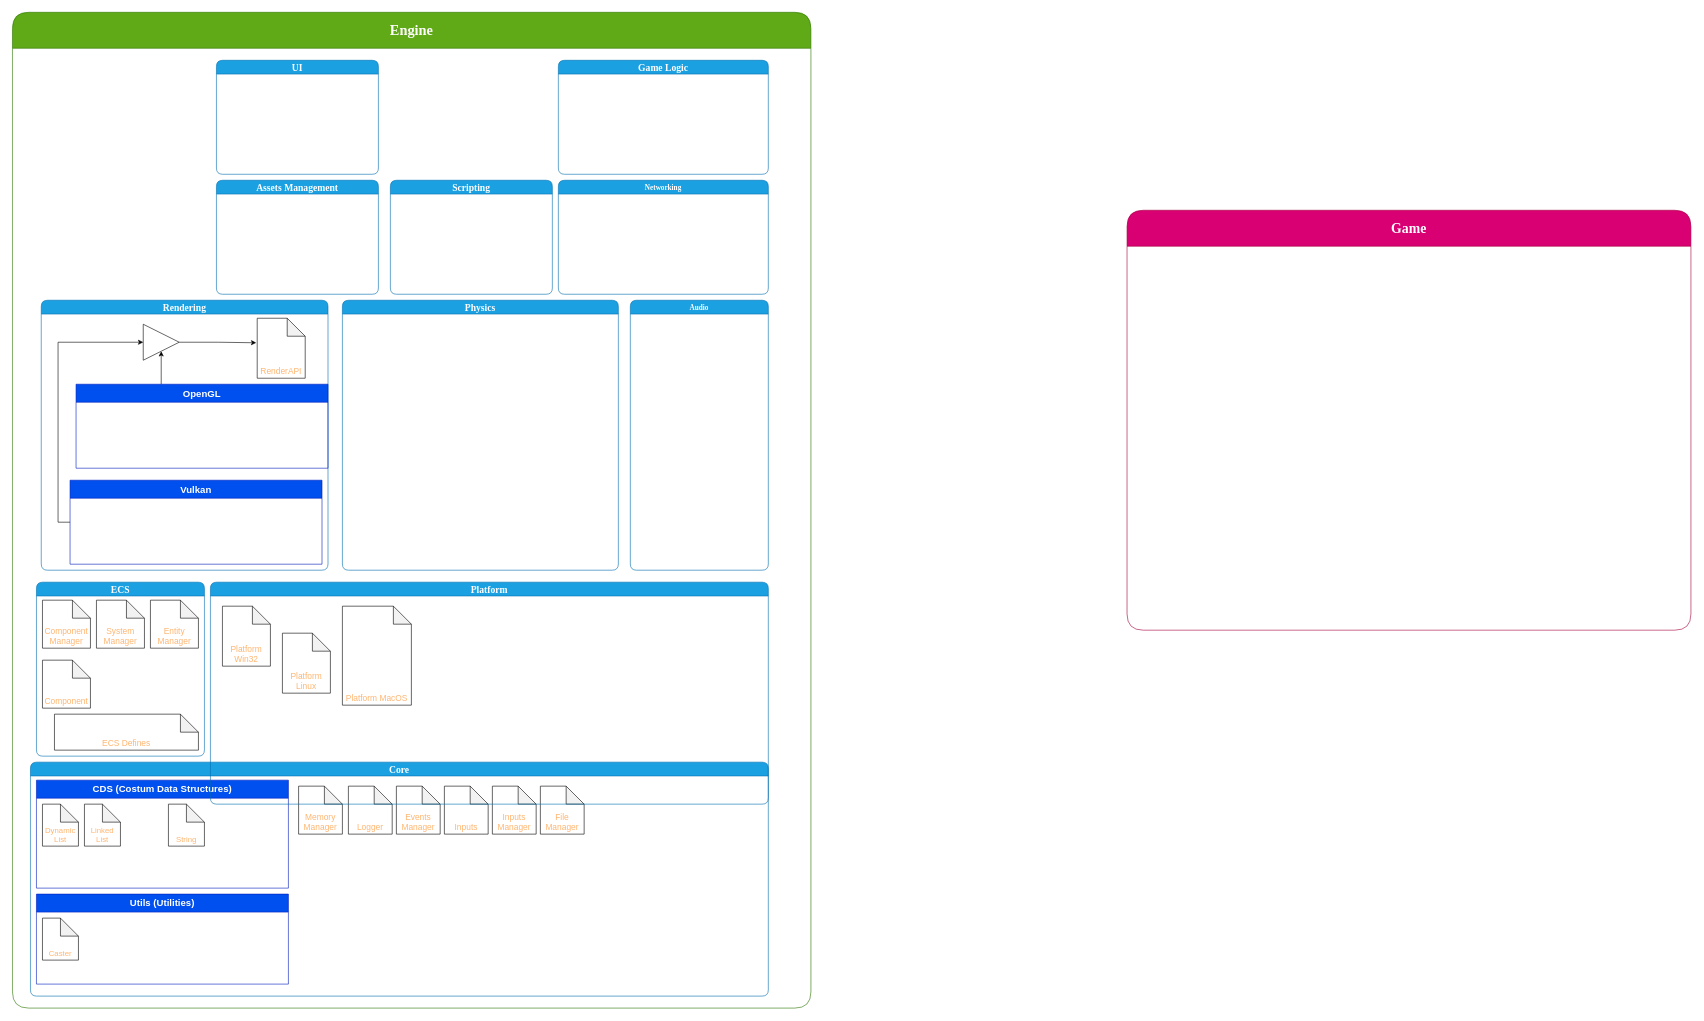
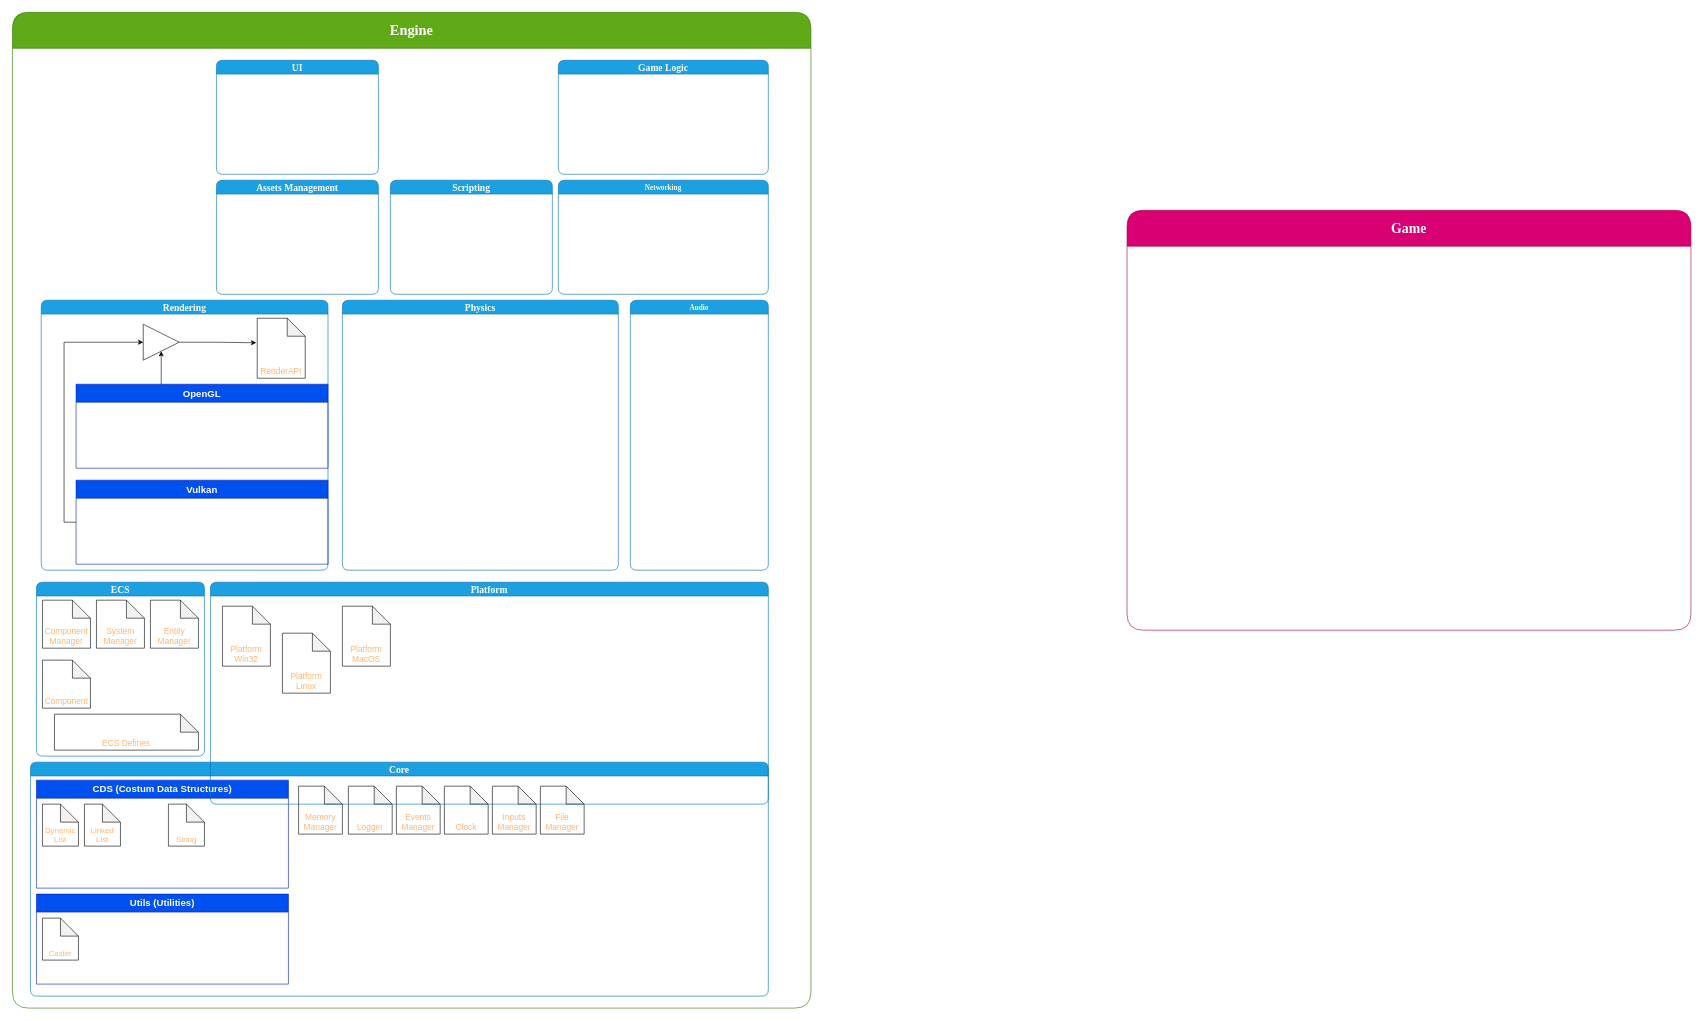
  <mxCell id="0" />
  <mxCell id="1" parent="0" />
  <mxCell id="2" value="&lt;font style=&quot;font-size: 24px;&quot;&gt;Engine&lt;/font&gt;" style="swimlane;whiteSpace=wrap;html=1;fillColor=#60A917;fontColor=#ffffff;strokeColor=#2D7600;gradientDirection=south;swimlaneFillColor=none;rounded=1;shadow=0;glass=0;swimlaneLine=1;fontFamily=Comic Sans MS;startSize=60;" parent="1" vertex="1"><mxGeometry x="20" y="20" width="1331" height="1660" as="geometry"><mxRectangle x="-620" y="-510" width="80" height="30" as="alternateBounds" /></mxGeometry></mxCell>
  <mxCell id="3" value="Core" style="swimlane;whiteSpace=wrap;html=1;fillColor=#1ba1e2;fontColor=#ffffff;strokeColor=#006EAF;gradientDirection=south;swimlaneFillColor=none;rounded=1;shadow=0;glass=0;swimlaneLine=1;fontFamily=Comic Sans MS;fontSize=16;" parent="2" vertex="1"><mxGeometry x="30" y="1250" width="1230" height="390" as="geometry" /></mxCell>
  <mxCell id="4" value="CDS (Costum Data Structures)" style="swimlane;whiteSpace=wrap;html=1;fillColor=#0050ef;fontColor=#ffffff;strokeColor=#001DBC;fontSize=16;startSize=30;" parent="3" vertex="1"><mxGeometry x="10" y="30" width="420" height="180" as="geometry" /></mxCell>
  <mxCell id="5" value="Dynamic List" style="shape=note;whiteSpace=wrap;html=1;backgroundOutline=1;darkOpacity=0.05;fontSize=13;fontColor=#FFB570;verticalAlign=bottom;" parent="4" vertex="1"><mxGeometry x="10" y="40" width="60" height="70" as="geometry" /></mxCell>
  <mxCell id="6" value="Linked List" style="shape=note;whiteSpace=wrap;html=1;backgroundOutline=1;darkOpacity=0.05;fontSize=13;fontColor=#FFB570;verticalAlign=bottom;" parent="4" vertex="1"><mxGeometry x="80" y="40" width="60" height="70" as="geometry" /></mxCell>
  <mxCell id="7" value="String" style="shape=note;whiteSpace=wrap;html=1;backgroundOutline=1;darkOpacity=0.05;fontSize=13;fontColor=#FFB570;verticalAlign=bottom;" parent="4" vertex="1"><mxGeometry x="220" y="40" width="60" height="70" as="geometry" /></mxCell>
  <mxCell id="8" value="Memory Manager" style="shape=note;whiteSpace=wrap;html=1;backgroundOutline=1;darkOpacity=0.05;fontSize=14;verticalAlign=bottom;fontColor=#FFB570;" parent="3" vertex="1"><mxGeometry x="447" y="40" width="73" height="80" as="geometry" /></mxCell>
  <mxCell id="9" value="Logger" style="shape=note;whiteSpace=wrap;html=1;backgroundOutline=1;darkOpacity=0.05;fontSize=14;verticalAlign=bottom;fontColor=#FFB570;" parent="3" vertex="1"><mxGeometry x="530" y="40" width="73" height="80" as="geometry" /></mxCell>
  <mxCell id="10" value="Events Manager" style="shape=note;whiteSpace=wrap;html=1;backgroundOutline=1;darkOpacity=0.05;fontSize=14;verticalAlign=bottom;fontColor=#FFB570;" parent="3" vertex="1"><mxGeometry x="610" y="40" width="73" height="80" as="geometry" /></mxCell>
- <mxCell id="11" value="Inputs" style="shape=note;whiteSpace=wrap;html=1;backgroundOutline=1;darkOpacity=0.05;fontSize=14;verticalAlign=bottom;fillStyle=auto;fontColor=#FFB570;" parent="3" vertex="1"><mxGeometry x="690" y="40" width="73" height="80" as="geometry" /></mxCell>
+ <mxCell id="11" value="Clock" style="shape=note;whiteSpace=wrap;html=1;backgroundOutline=1;darkOpacity=0.05;fontSize=14;verticalAlign=bottom;fillStyle=auto;fontColor=#FFB570;" parent="3" vertex="1"><mxGeometry x="690" y="40" width="73" height="80" as="geometry" /></mxCell>
  <mxCell id="12" value="Inputs Manager" style="shape=note;whiteSpace=wrap;html=1;backgroundOutline=1;darkOpacity=0.05;fontSize=14;verticalAlign=bottom;fontColor=#FFB570;" parent="3" vertex="1"><mxGeometry x="770" y="40" width="73" height="80" as="geometry" /></mxCell>
  <mxCell id="13" value="File Manager" style="shape=note;whiteSpace=wrap;html=1;backgroundOutline=1;darkOpacity=0.05;fontSize=14;verticalAlign=bottom;fontColor=#FFB570;" parent="3" vertex="1"><mxGeometry x="850" y="40" width="73" height="80" as="geometry" /></mxCell>
  <mxCell id="14" value="Utils (Utilities)" style="swimlane;whiteSpace=wrap;html=1;fillColor=#0050ef;fontColor=#ffffff;strokeColor=#001DBC;fontSize=16;startSize=30;" parent="3" vertex="1"><mxGeometry x="10" y="220" width="420" height="150" as="geometry" /></mxCell>
  <mxCell id="15" value="Caster" style="shape=note;whiteSpace=wrap;html=1;backgroundOutline=1;darkOpacity=0.05;fontSize=13;fontColor=#FFB570;verticalAlign=bottom;" parent="14" vertex="1"><mxGeometry x="10" y="40" width="60" height="70" as="geometry" /></mxCell>
  <mxCell id="16" value="Platform" style="swimlane;whiteSpace=wrap;html=1;fillColor=#1ba1e2;fontColor=#ffffff;strokeColor=#006EAF;gradientDirection=south;swimlaneFillColor=none;rounded=1;shadow=0;glass=0;swimlaneLine=1;fontFamily=Comic Sans MS;fontSize=16;" parent="2" vertex="1"><mxGeometry x="330" y="950" width="930" height="370" as="geometry" /></mxCell>
  <mxCell id="17" value="Platform Win32" style="shape=note;whiteSpace=wrap;html=1;backgroundOutline=1;darkOpacity=0.05;fontSize=14;verticalAlign=bottom;fontColor=#FFB570;" parent="16" vertex="1"><mxGeometry x="20" y="40" width="80" height="100" as="geometry" /></mxCell>
  <mxCell id="18" value="Platform Linux" style="shape=note;whiteSpace=wrap;html=1;backgroundOutline=1;darkOpacity=0.05;fontSize=14;verticalAlign=bottom;fontColor=#FFB570;" parent="16" vertex="1"><mxGeometry x="120" y="85" width="80" height="100" as="geometry" /></mxCell>
- <mxCell id="19" value="Platform MacOS" style="shape=note;whiteSpace=wrap;html=1;backgroundOutline=1;darkOpacity=0.05;fontSize=14;verticalAlign=bottom;fontColor=#FFB570;" parent="16" vertex="1"><mxGeometry x="220" y="40" width="115" height="165" as="geometry" /></mxCell>
+ <mxCell id="19" value="Platform MacOS" style="shape=note;whiteSpace=wrap;html=1;backgroundOutline=1;darkOpacity=0.05;fontSize=14;verticalAlign=bottom;fontColor=#FFB570;" parent="16" vertex="1"><mxGeometry x="220" y="40" width="80" height="100" as="geometry" /></mxCell>
  <mxCell id="20" value="Rendering" style="swimlane;whiteSpace=wrap;html=1;fillColor=#1ba1e2;fontColor=#ffffff;strokeColor=#006EAF;gradientDirection=south;swimlaneFillColor=none;rounded=1;shadow=0;glass=0;swimlaneLine=1;fontFamily=Comic Sans MS;fontSize=16;" parent="2" vertex="1"><mxGeometry x="48" y="480" width="478" height="450" as="geometry" /></mxCell>
  <mxCell id="21" value="RenderAPI" style="shape=note;whiteSpace=wrap;html=1;backgroundOutline=1;darkOpacity=0.05;fontSize=14;verticalAlign=bottom;fontColor=#FFB570;" vertex="1" parent="20"><mxGeometry x="360" y="30" width="80" height="100" as="geometry" /></mxCell>
  <mxCell id="22" style="edgeStyle=orthogonalEdgeStyle;rounded=0;orthogonalLoop=1;jettySize=auto;html=1;exitX=0.338;exitY=0;exitDx=0;exitDy=0;exitPerimeter=0;" edge="1" parent="20" source="23" target="27"><mxGeometry relative="1" as="geometry" /></mxCell>
  <mxCell id="23" value="OpenGL" style="swimlane;whiteSpace=wrap;html=1;fillColor=#0050ef;fontColor=#ffffff;strokeColor=#001DBC;fontSize=16;startSize=30;" vertex="1" parent="20"><mxGeometry x="58" y="140" width="420" height="140" as="geometry" /></mxCell>
  <mxCell id="24" style="edgeStyle=orthogonalEdgeStyle;rounded=0;orthogonalLoop=1;jettySize=auto;html=1;exitX=0;exitY=0.5;exitDx=0;exitDy=0;entryX=0;entryY=0.5;entryDx=0;entryDy=0;" edge="1" parent="20" source="25" target="27"><mxGeometry relative="1" as="geometry" /></mxCell>
- <mxCell id="25" value="Vulkan" style="swimlane;whiteSpace=wrap;html=1;fillColor=#0050ef;fontColor=#ffffff;strokeColor=#001DBC;fontSize=16;startSize=30;" vertex="1" parent="20"><mxGeometry x="48" y="300" width="420" height="140" as="geometry" /></mxCell>
+ <mxCell id="25" value="Vulkan" style="swimlane;whiteSpace=wrap;html=1;fillColor=#0050ef;fontColor=#ffffff;strokeColor=#001DBC;fontSize=16;startSize=30;" vertex="1" parent="20"><mxGeometry x="58" y="300" width="420" height="140" as="geometry" /></mxCell>
  <mxCell id="26" style="edgeStyle=orthogonalEdgeStyle;rounded=0;orthogonalLoop=1;jettySize=auto;html=1;exitX=1;exitY=0.5;exitDx=0;exitDy=0;entryX=-0.021;entryY=0.409;entryDx=0;entryDy=0;entryPerimeter=0;" edge="1" parent="20" source="27" target="21"><mxGeometry relative="1" as="geometry" /></mxCell>
  <mxCell id="27" value="" style="triangle;whiteSpace=wrap;html=1;align=left;" vertex="1" parent="20"><mxGeometry x="170" y="40" width="60" height="60" as="geometry" /></mxCell>
  <mxCell id="28" value="ECS" style="swimlane;whiteSpace=wrap;html=1;fillColor=#1ba1e2;fontColor=#ffffff;strokeColor=#006EAF;gradientDirection=south;swimlaneFillColor=none;rounded=1;shadow=0;glass=0;swimlaneLine=1;fontFamily=Comic Sans MS;fontSize=16;" parent="2" vertex="1"><mxGeometry x="40" y="950" width="280" height="290" as="geometry" /></mxCell>
  <mxCell id="29" value="ECS Defines" style="shape=note;whiteSpace=wrap;html=1;backgroundOutline=1;darkOpacity=0.05;fontSize=14;verticalAlign=bottom;fontColor=#FFB570;" parent="28" vertex="1"><mxGeometry x="30" y="220" width="240" height="60" as="geometry" /></mxCell>
  <mxCell id="30" value="Component" style="shape=note;whiteSpace=wrap;html=1;backgroundOutline=1;darkOpacity=0.05;fontSize=14;verticalAlign=bottom;fontColor=#FFB570;" parent="28" vertex="1"><mxGeometry x="10" y="130" width="80" height="80" as="geometry" /></mxCell>
  <mxCell id="31" value="Component Manager" style="shape=note;whiteSpace=wrap;html=1;backgroundOutline=1;darkOpacity=0.05;fontSize=14;verticalAlign=bottom;fontColor=#FFB570;" parent="28" vertex="1"><mxGeometry x="10" y="30" width="80" height="80" as="geometry" /></mxCell>
  <mxCell id="32" value="System Manager" style="shape=note;whiteSpace=wrap;html=1;backgroundOutline=1;darkOpacity=0.05;fontSize=14;verticalAlign=bottom;fontColor=#FFB570;" parent="28" vertex="1"><mxGeometry x="100" y="30" width="80" height="80" as="geometry" /></mxCell>
  <mxCell id="33" value="Entity Manager" style="shape=note;whiteSpace=wrap;html=1;backgroundOutline=1;darkOpacity=0.05;fontSize=14;verticalAlign=bottom;fontColor=#FFB570;" parent="28" vertex="1"><mxGeometry x="190" y="30" width="80" height="80" as="geometry" /></mxCell>
  <mxCell id="34" value="Assets Management" style="swimlane;whiteSpace=wrap;html=1;fillColor=#1ba1e2;fontColor=#ffffff;strokeColor=#006EAF;gradientDirection=south;swimlaneFillColor=none;rounded=1;shadow=0;glass=0;swimlaneLine=1;fontFamily=Comic Sans MS;fontSize=16;" parent="2" vertex="1"><mxGeometry x="340" y="280" width="270" height="190" as="geometry" /></mxCell>
  <mxCell id="35" value="Networking" style="swimlane;whiteSpace=wrap;html=1;fillColor=#1ba1e2;fontColor=#ffffff;strokeColor=#006EAF;gradientDirection=south;swimlaneFillColor=none;rounded=1;shadow=0;glass=0;swimlaneLine=1;fontFamily=Comic Sans MS;" parent="2" vertex="1"><mxGeometry x="910" y="280" width="350" height="190" as="geometry" /></mxCell>
  <mxCell id="36" value="Audio" style="swimlane;whiteSpace=wrap;html=1;fillColor=#1ba1e2;fontColor=#ffffff;strokeColor=#006EAF;gradientDirection=south;swimlaneFillColor=none;rounded=1;shadow=0;glass=0;swimlaneLine=1;fontFamily=Comic Sans MS;" parent="2" vertex="1"><mxGeometry x="1030" y="480" width="230" height="450" as="geometry" /></mxCell>
  <mxCell id="37" value="Game Logic" style="swimlane;whiteSpace=wrap;html=1;fillColor=#1ba1e2;fontColor=#ffffff;strokeColor=#006EAF;gradientDirection=south;swimlaneFillColor=none;rounded=1;shadow=0;glass=0;swimlaneLine=1;fontFamily=Comic Sans MS;fontSize=16;" parent="2" vertex="1"><mxGeometry x="910" y="80" width="350" height="190" as="geometry" /></mxCell>
  <mxCell id="38" value="Physics" style="swimlane;whiteSpace=wrap;html=1;fillColor=#1ba1e2;fontColor=#ffffff;strokeColor=#006EAF;gradientDirection=south;swimlaneFillColor=none;rounded=1;shadow=0;glass=0;swimlaneLine=1;fontFamily=Comic Sans MS;fontSize=16;" parent="2" vertex="1"><mxGeometry x="550" y="480" width="460" height="450" as="geometry" /></mxCell>
  <mxCell id="39" value="Scripting" style="swimlane;whiteSpace=wrap;html=1;fillColor=#1ba1e2;fontColor=#ffffff;strokeColor=#006EAF;gradientDirection=south;swimlaneFillColor=none;rounded=1;shadow=0;glass=0;swimlaneLine=1;fontFamily=Comic Sans MS;fontSize=16;" parent="2" vertex="1"><mxGeometry x="630" y="280" width="270" height="190" as="geometry" /></mxCell>
  <mxCell id="40" value="UI" style="swimlane;whiteSpace=wrap;html=1;fillColor=#1ba1e2;fontColor=#ffffff;strokeColor=#006EAF;gradientDirection=south;swimlaneFillColor=none;rounded=1;shadow=0;glass=0;swimlaneLine=1;fontFamily=Comic Sans MS;fontSize=16;" parent="2" vertex="1"><mxGeometry x="340" y="80" width="270" height="190" as="geometry" /></mxCell>
  <mxCell id="41" value="Game" style="swimlane;whiteSpace=wrap;html=1;fillColor=#d80073;fontColor=#ffffff;strokeColor=#A50040;gradientDirection=south;swimlaneFillColor=none;rounded=1;shadow=0;glass=0;swimlaneLine=1;fontFamily=Comic Sans MS;startSize=60;fontSize=23;" parent="1" vertex="1"><mxGeometry x="1878" y="350" width="940" height="700" as="geometry" /></mxCell>
